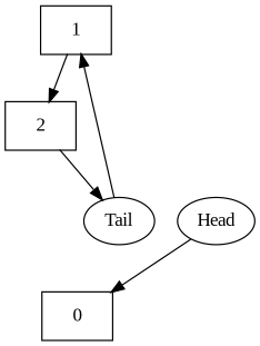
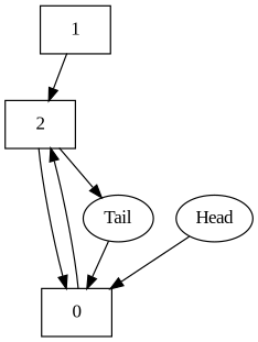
  digraph {
    fontname="Liberation Serif"
    node [fontname="Liberation Serif" shape=record]
    edge [fontname="Liberation Serif"]
    n1 [label="{{1}}"]
    n2 [label="{{2}}"]
    n3 [label="{{0}}"]
    Tail [shape=""]
    Head [shape=""]
    n1 -> n2
+   n2 -> n3
    n2 -> Tail
-   Tail -> n1
+   n3 -> n2
+   Tail -> n3
    Head -> n3
  }
